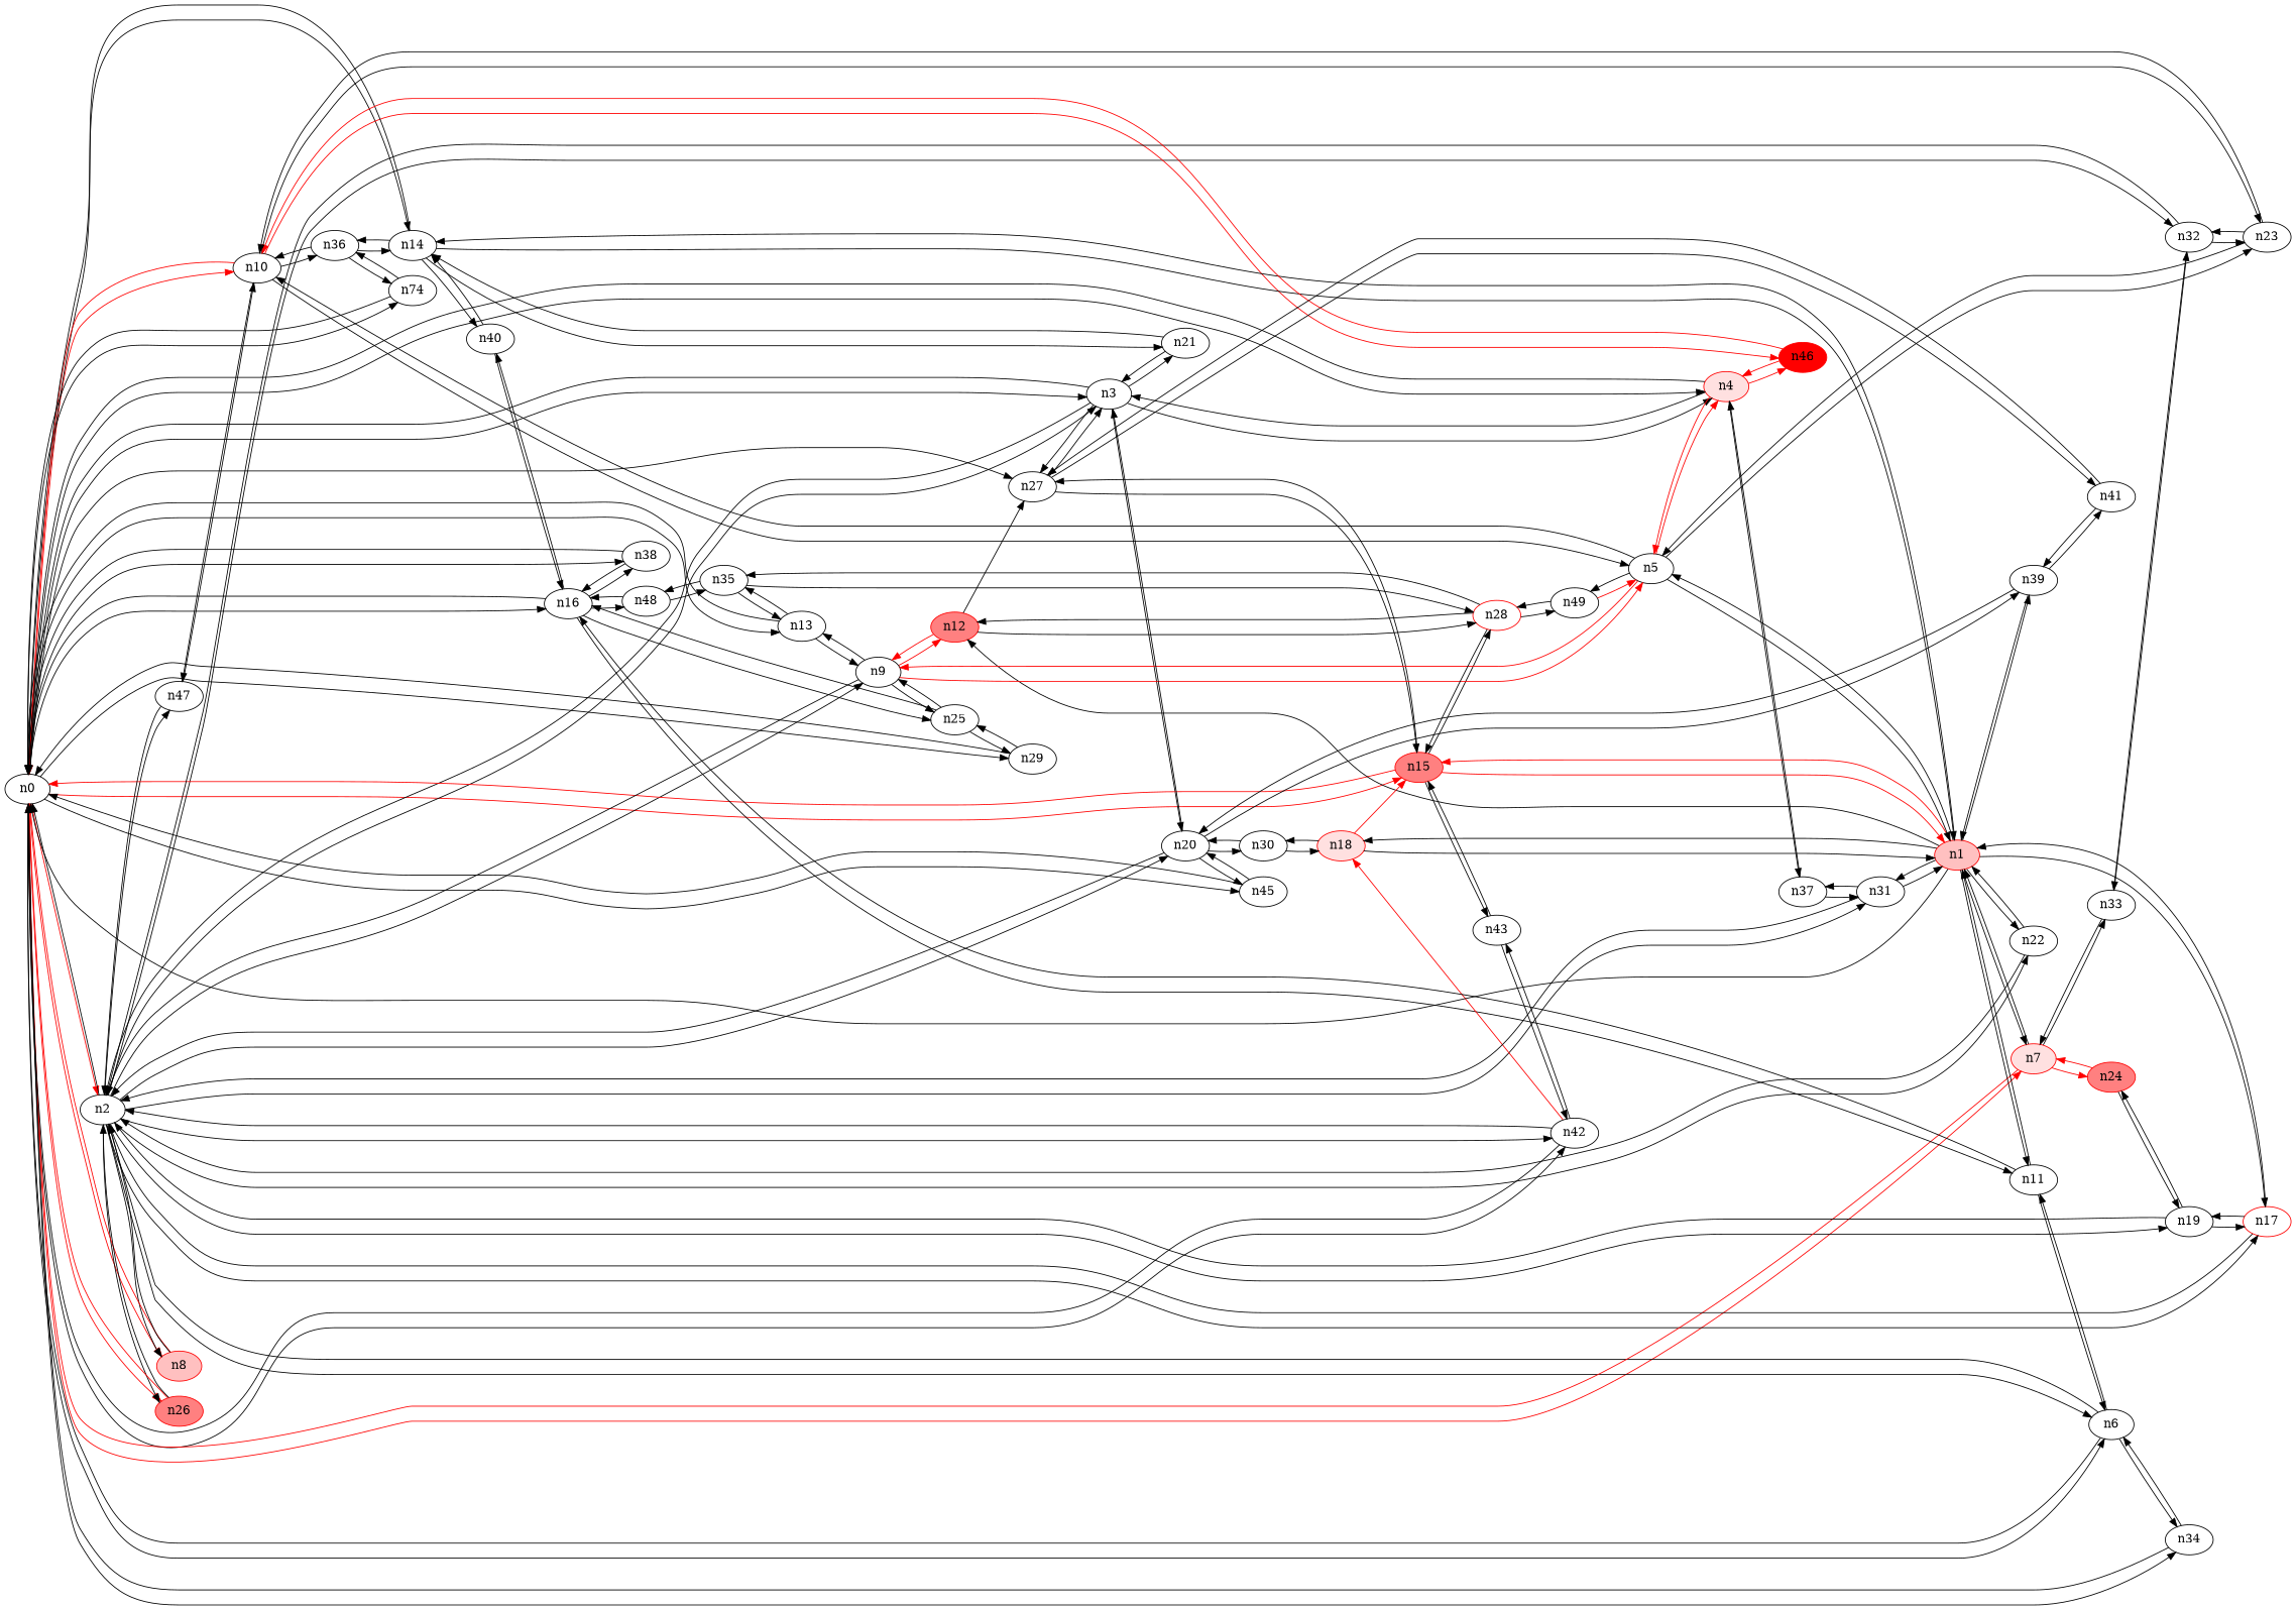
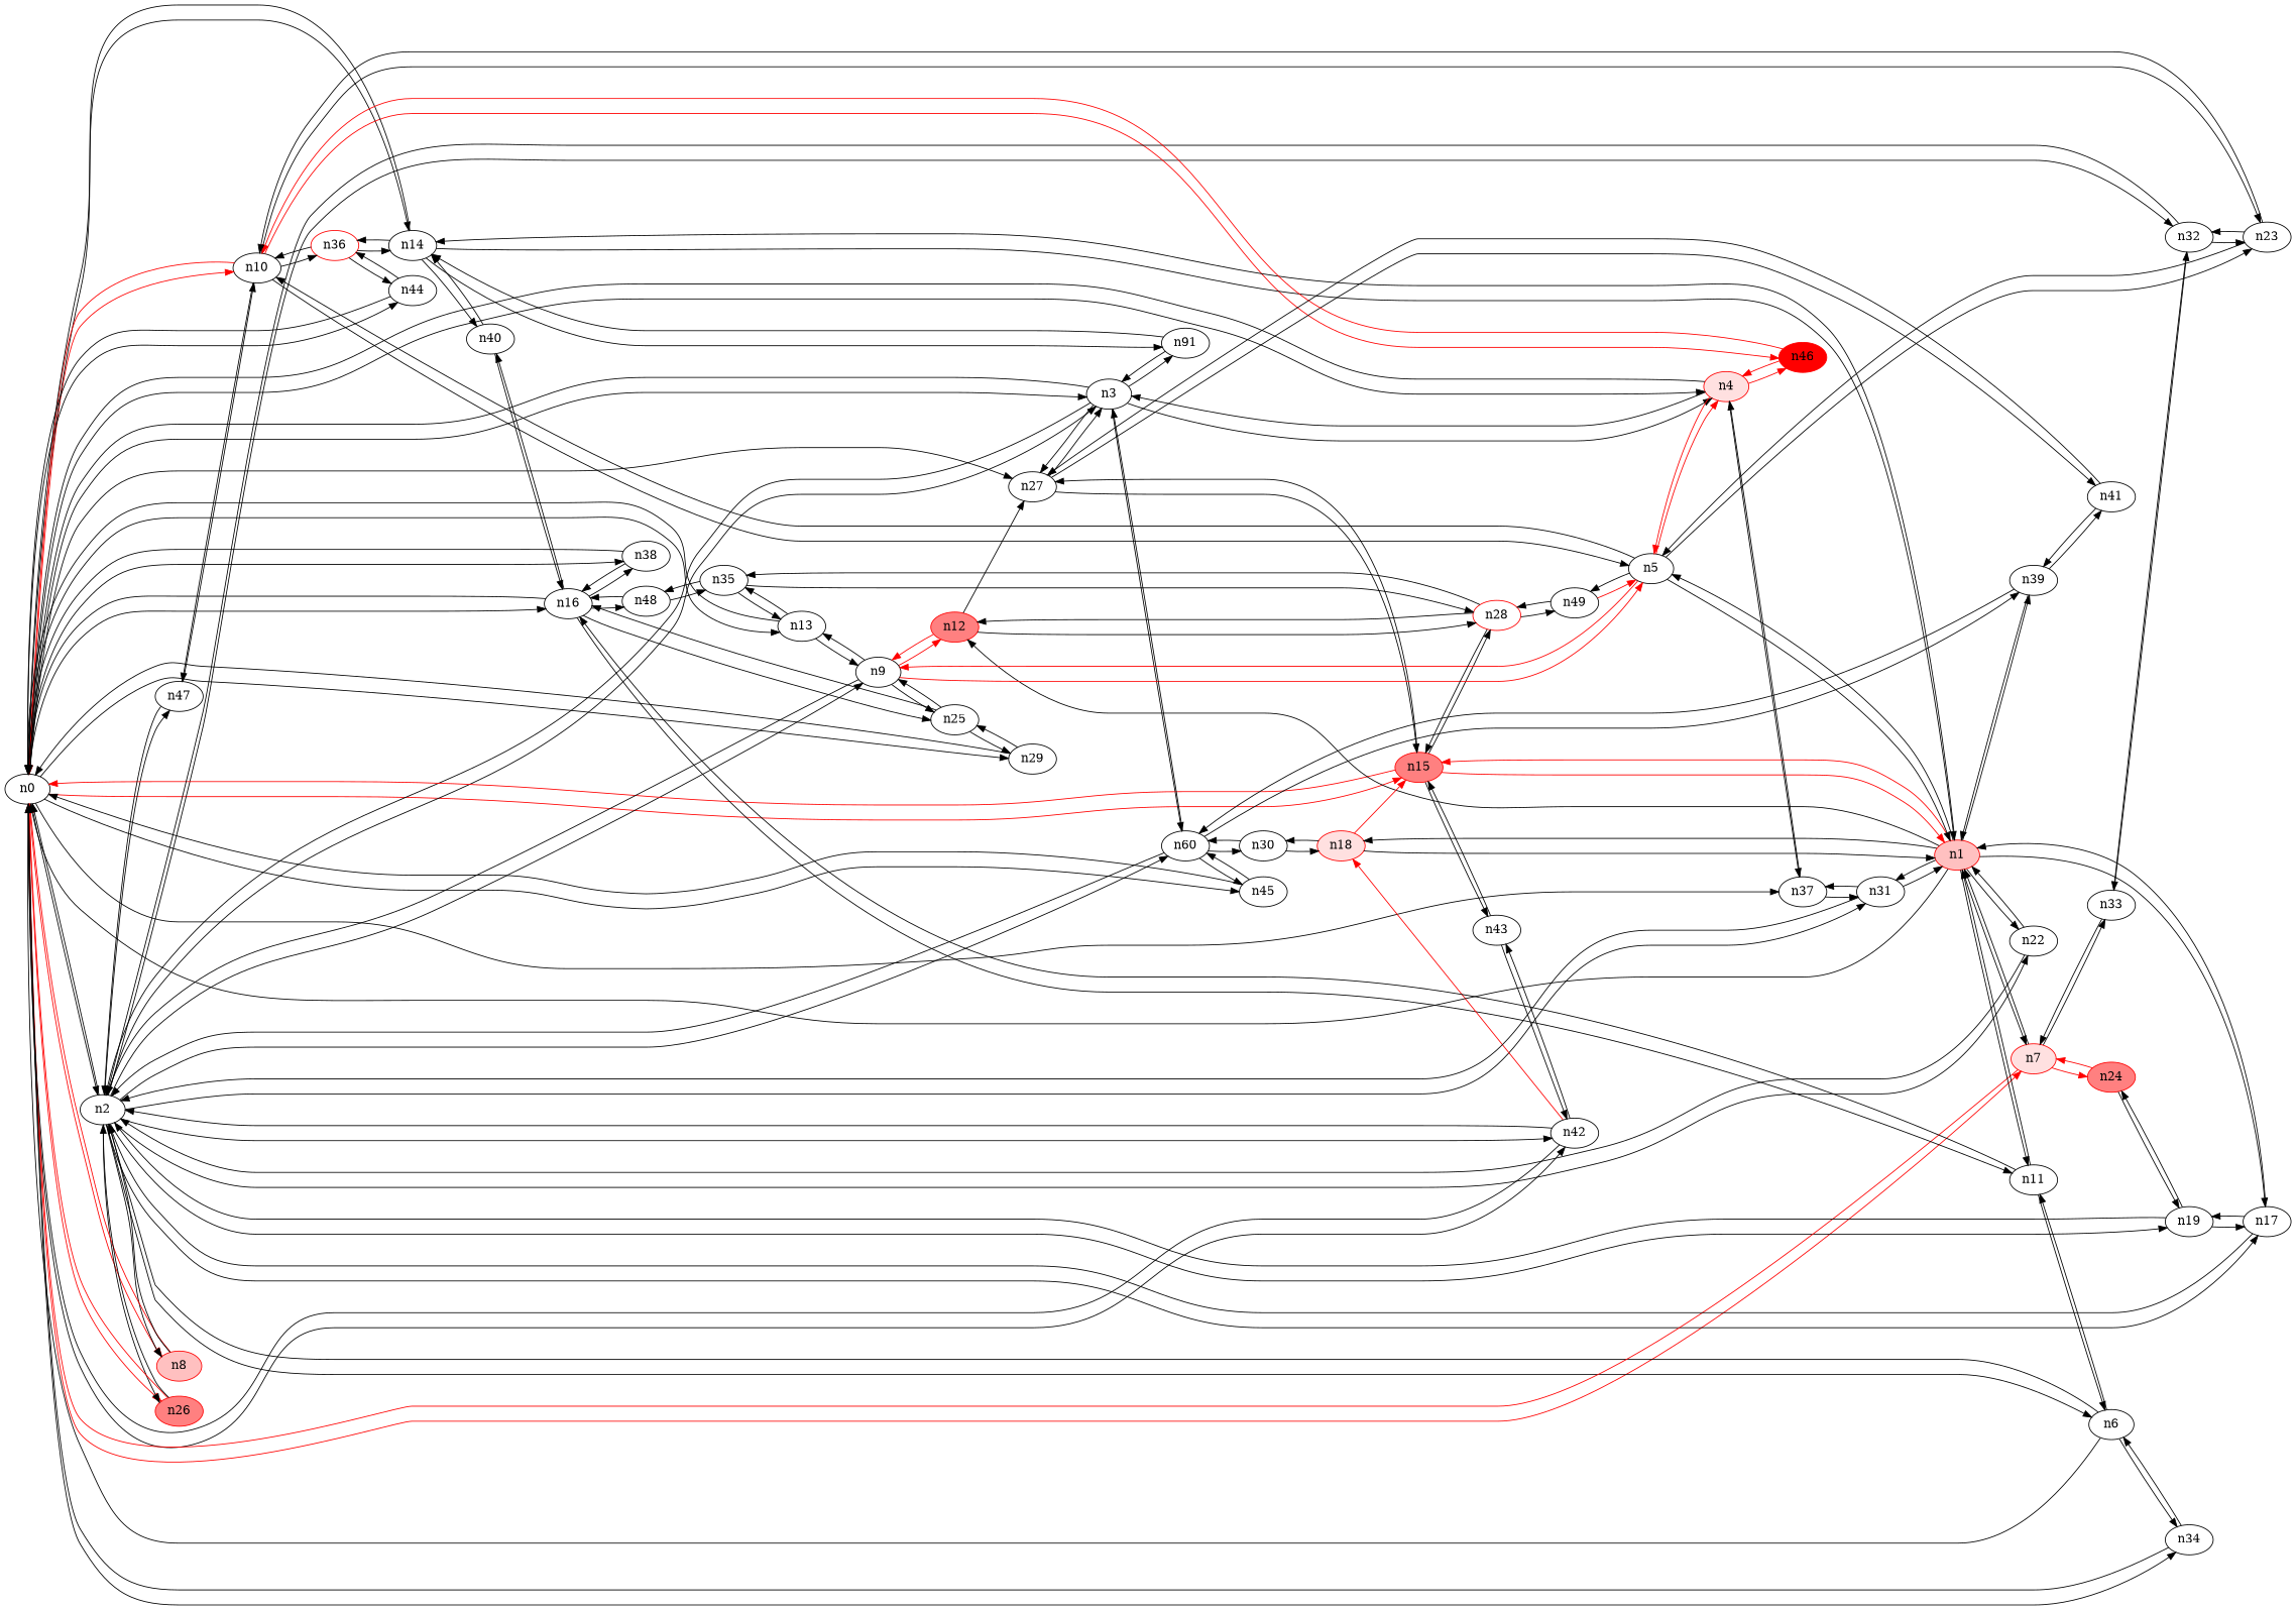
  strict digraph {
    rankdir=LR
    node [type=switch]
    edge [dst_port=0 src_port=0]
    n0
    n2
    n3
    n4 [color="#FF0000" fillcolor="#FFE0E0" style=filled type=host]
    n6
    n7 [color="#FF0000" fillcolor="#FFE0E0" style=filled type=host]
    n8 [color="#FF0000" fillcolor="#FFC0C0" style=filled type=host]
    n10
    n13
    n14
    n15 [color="#FF0000" fillcolor="#FF8080" style=filled]
    n16
    n26 [color="#FF0000" fillcolor="#FF8080" style=filled]
    n29
    n34
    n38
    n42
-   n44 [label=n74]
+   n44
    n45
    n27
    n1 [color="#FF0000" fillcolor="#FFC0C0" style=filled type=host]
    n5
    n11
    n12 [color="#FF0000" fillcolor="#FF8080" style=filled type=host]
-   n17 [color="#FF0000"]
+   n17
    n18 [color="#FF0000" fillcolor="#FFE0E0" style=filled type=host]
    n22
    n31
    n39
    n9
    n19
-   n20
+   n20 [label=n60]
    n32
    n47
-   n21
+   n21 [label=n91]
    n37
    n46 [color="#FF0000" fillcolor="#FF0000" style=filled]
    n24 [color="#FF0000" fillcolor="#FF8080" style=filled]
    n33
    n23
-   n36
+   n36 [color="#FF0000"]
    n35
    n40
    n28 [color="#FF0000"]
    n43
    n25
    n48
    n49
    n30
    n41
-   n0 -> n2 [color="#FF0000"]
+   n0 -> n2
    n0 -> n3
    n0 -> n4
-   n0 -> n6
+   n0 -> n37
    n0 -> n7 [color="#FF0000"]
    n0 -> n8 [color="#FF0000"]
    n0 -> n10 [color="#FF0000"]
    n0 -> n13
    n0 -> n14
    n0 -> n15 [color="#FF0000"]
    n0 -> n16
    n0 -> n26 [color="#FF0000"]
    n0 -> n29
    n0 -> n34
    n0 -> n38
    n0 -> n42
    n0 -> n44
    n0 -> n45
    n0 -> n27
    n2 -> n0
    n2 -> n3
    n2 -> n6
    n2 -> n8
    n2 -> n26
    n2 -> n42
    n2 -> n17
    n2 -> n22
    n2 -> n31
    n2 -> n9
    n2 -> n19
    n2 -> n20
    n2 -> n32
    n2 -> n47
    n3 -> n0
    n3 -> n2
    n3 -> n4
    n3 -> n27
    n3 -> n20
    n3 -> n21
    n4 -> n0
    n4 -> n3
    n4 -> n5 [color="#FF0000"]
    n4 -> n37
    n4 -> n46 [color="#FF0000"]
    n6 -> n0
    n6 -> n2
    n6 -> n34
    n6 -> n11
    n7 -> n0 [color="#FF0000"]
    n7 -> n1
    n7 -> n24 [color="#FF0000"]
    n7 -> n33
    n8 -> n0 [color="#FF0000"]
    n8 -> n2
    n10 -> n0 [color="#FF0000"]
    n10 -> n5
    n10 -> n47
    n10 -> n46 [color="#FF0000"]
    n10 -> n23
    n10 -> n36
    n13 -> n0
    n13 -> n9
    n13 -> n35
    n14 -> n0
    n14 -> n1
    n14 -> n21
    n14 -> n36
    n14 -> n40
    n15 -> n0 [color="#FF0000"]
    n15 -> n27
    n15 -> n1 [color="#FF0000"]
    n15 -> n28
    n15 -> n43
    n16 -> n0
    n16 -> n38
    n16 -> n11
    n16 -> n40
    n16 -> n25
    n16 -> n48
    n26 -> n0 [color="#FF0000"]
    n26 -> n2
    n29 -> n0
    n29 -> n25
    n34 -> n0
    n34 -> n6
    n38 -> n0
    n38 -> n16
    n42 -> n0
    n42 -> n2
    n42 -> n18 [color="#FF0000"]
    n42 -> n43
    n44 -> n0
    n44 -> n36
    n45 -> n0
    n45 -> n20
    n27 -> n3
    n27 -> n15
    n27 -> n41
    n1 -> n0
    n1 -> n7
    n1 -> n14
    n1 -> n15 [color="#FF0000"]
    n1 -> n5
    n1 -> n11
    n1 -> n12
    n1 -> n17
    n1 -> n18
    n1 -> n22
    n1 -> n31
    n1 -> n39
    n5 -> n4 [color="#FF0000"]
    n5 -> n10
    n5 -> n1
    n5 -> n9 [color="#FF0000"]
    n5 -> n23
    n5 -> n49
    n11 -> n6
    n11 -> n16
    n11 -> n1
    n12 -> n27
    n12 -> n9 [color="#FF0000"]
    n12 -> n28
    n17 -> n2
    n17 -> n1
    n17 -> n19
    n18 -> n15 [color="#FF0000"]
    n18 -> n1
    n18 -> n30
    n22 -> n2
    n22 -> n1
    n31 -> n2
    n31 -> n1
    n31 -> n37
    n39 -> n1
    n39 -> n20
    n39 -> n41
    n9 -> n2
    n9 -> n13
    n9 -> n5 [color="#FF0000"]
    n9 -> n12 [color="#FF0000"]
    n9 -> n25
    n19 -> n2
    n19 -> n17
    n19 -> n24
    n20 -> n2
    n20 -> n3
    n20 -> n45
    n20 -> n39
    n20 -> n30
    n32 -> n2
    n32 -> n33
    n32 -> n23
    n47 -> n2
    n47 -> n10
    n21 -> n3
    n21 -> n14
    n37 -> n4
    n37 -> n31
    n46 -> n4 [color="#FF0000"]
    n46 -> n10 [color="#FF0000"]
    n24 -> n7 [color="#FF0000"]
    n24 -> n19
    n33 -> n7
    n33 -> n32
    n23 -> n10
    n23 -> n5
    n23 -> n32
    n36 -> n10
    n36 -> n14
    n36 -> n44
    n35 -> n13
    n35 -> n28
    n35 -> n48
    n40 -> n14
    n40 -> n16
    n28 -> n15
    n28 -> n12
    n28 -> n35
    n28 -> n49
    n43 -> n15
    n43 -> n42
    n25 -> n16
    n25 -> n29
    n25 -> n9
    n48 -> n16
    n48 -> n35
    n49 -> n5 [color="#FF0000"]
    n49 -> n28
    n30 -> n18
    n30 -> n20
    n41 -> n27
    n41 -> n39
  }
